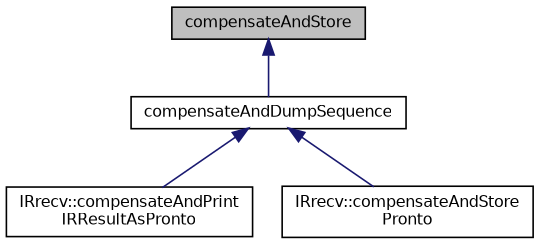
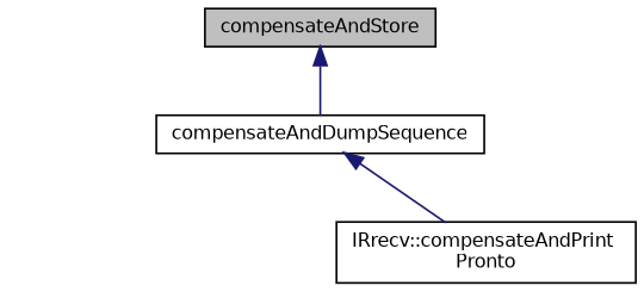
  digraph {
    rankdir=TB
    node [color=black fillcolor=white fontname=Helvetica fontsize=10 shape=record style=filled]
    edge [color=midnightblue dir=back fontname=Helvetica fontsize=10 labelfontname=Helvetica labelfontsize=10 style=solid]
    n1 [fillcolor=grey75 fontcolor=black height=0.2 label=compensateAndStore width=0.4]
    n2 [height=0.2 label=compensateAndDumpSequence width=0.4]
-   n3 [height=0.2 label="IRrecv::compensateAndPrint\lIRResultAsPronto" width=0.4]
-   n4 [height=0.2 label="IRrecv::compensateAndStore\lPronto" width=0.4]
+   n4 [height=0.2 label="IRrecv::compensateAndPrint\lPronto" width=0.4]
    n1 -> n2
-   n2 -> n3
    n2 -> n4
  }
